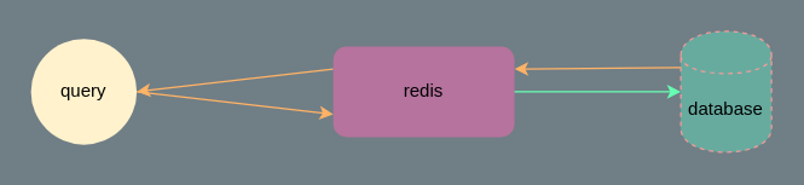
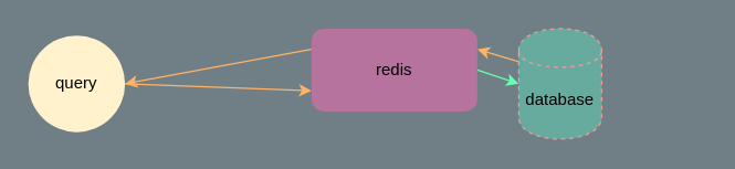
  <mxCell id="0" />
  <mxCell id="1" parent="0" />
  <mxCell id="2" style="edgeStyle=none;rounded=0;jumpStyle=none;orthogonalLoop=1;jettySize=auto;html=1;exitX=0;exitY=0.3;exitDx=0;exitDy=0;entryX=1;entryY=0.25;entryDx=0;entryDy=0;strokeColor=#FFB366;" edge="1" parent="1" source="3" target="5"><mxGeometry relative="1" as="geometry" /></mxCell>
- <mxCell id="3" value="database" style="shape=cylinder;whiteSpace=wrap;html=1;boundedLbl=1;backgroundOutline=1;fillColor=#67AB9F;strokeColor=#F19C99;dashed=1;" vertex="1" parent="1"><mxGeometry x="450" y="20" width="60" height="80" as="geometry" /></mxCell>
+ <mxCell id="3" value="database" style="shape=cylinder;whiteSpace=wrap;html=1;boundedLbl=1;backgroundOutline=1;fillColor=#67AB9F;strokeColor=#F19C99;dashed=1;" vertex="1" parent="1"><mxGeometry x="375" y="20" width="60" height="80" as="geometry" /></mxCell>
  <mxCell id="4" style="jumpStyle=none;orthogonalLoop=1;jettySize=auto;html=1;exitX=0;exitY=0.25;exitDx=0;exitDy=0;entryX=1;entryY=0.5;entryDx=0;entryDy=0;strokeColor=#FFB366;" edge="1" parent="1" source="5" target="7"><mxGeometry relative="1" as="geometry" /></mxCell>
- <mxCell id="5" value="redis" style="rounded=1;whiteSpace=wrap;html=1;strokeColor=none;fillColor=#B5739D;" vertex="1" parent="1"><mxGeometry x="220" y="30" width="120" height="60" as="geometry" /></mxCell>
+ <mxCell id="5" value="redis" style="rounded=1;whiteSpace=wrap;html=1;strokeColor=none;fillColor=#B5739D;" vertex="1" parent="1"><mxGeometry x="225" y="20" width="120" height="60" as="geometry" /></mxCell>
  <mxCell id="6" style="jumpStyle=none;orthogonalLoop=1;jettySize=auto;html=1;entryX=0;entryY=0.5;entryDx=0;entryDy=0;strokeColor=#66FFB3;exitX=1;exitY=0.5;exitDx=0;exitDy=0;rounded=0;" edge="1" parent="1" source="5" target="3"><mxGeometry relative="1" as="geometry"><mxPoint x="360" y="60" as="sourcePoint" /></mxGeometry></mxCell>
  <mxCell id="7" value="query" style="ellipse;whiteSpace=wrap;html=1;strokeColor=none;fillColor=#fff2cc;" vertex="1" parent="1"><mxGeometry x="20" y="25" width="70" height="70" as="geometry" /></mxCell>
  <mxCell id="8" value="" style="endArrow=classic;html=1;entryX=0;entryY=0.75;entryDx=0;entryDy=0;exitX=1;exitY=0.5;exitDx=0;exitDy=0;strokeColor=#FFB366;" edge="1" parent="1" source="7" target="5"><mxGeometry width="50" height="50" relative="1" as="geometry"><mxPoint x="123" y="80" as="sourcePoint" /><mxPoint x="216" y="95" as="targetPoint" /></mxGeometry></mxCell>
